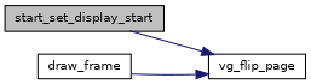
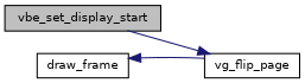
  digraph {
    rankdir=RL
    node [color=black fillcolor=white fontname=Helvetica fontsize=10 shape=record style=filled]
    edge [color=midnightblue dir=back fontname=Helvetica fontsize=10 labelfontname=Helvetica labelfontsize=10 style=solid]
-   n1 [fillcolor=grey75 fontcolor=black height=0.2 label=start_set_display_start width=0.4]
+   n1 [fillcolor=grey75 fontcolor=black height=0.2 label=vbe_set_display_start width=0.4]
    n2 [height=0.2 label=vg_flip_page width=0.4]
    n3 [height=0.2 label=draw_frame width=0.4]
    n2 -> n1
-   n2 -> n3
+   n3 -> n2
  }
